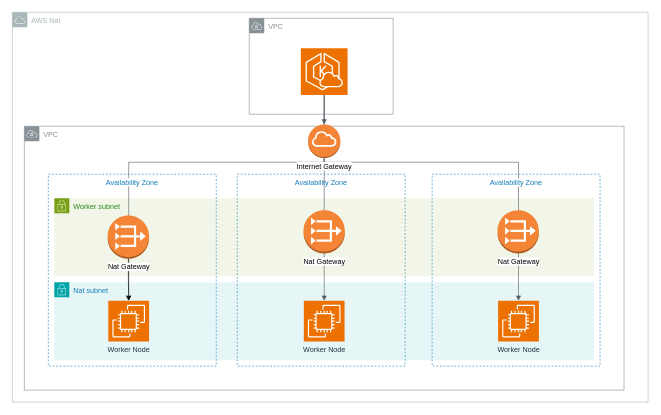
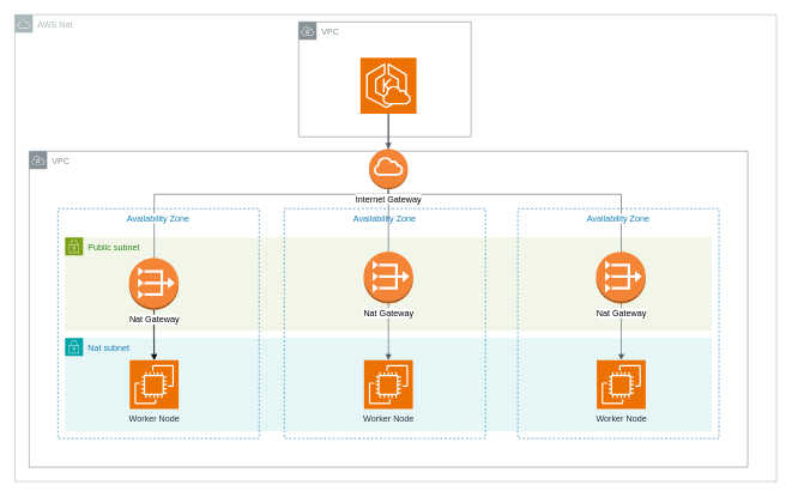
  <mxCell id="0" />
  <mxCell id="1" parent="0" />
  <mxCell id="2" value="AWS Nat" style="sketch=0;outlineConnect=0;gradientColor=none;html=1;whiteSpace=wrap;fontSize=12;fontStyle=0;shape=mxgraph.aws4.group;grIcon=mxgraph.aws4.group_aws_cloud;strokeColor=#AAB7B8;fillColor=none;verticalAlign=top;align=left;spacingLeft=30;fontColor=#AAB7B8;dashed=0;" vertex="1" parent="1"><mxGeometry x="20" y="20" width="1060" height="650" as="geometry" /></mxCell>
- <mxCell id="3" value="Worker subnet" style="points=[[0,0],[0.25,0],[0.5,0],[0.75,0],[1,0],[1,0.25],[1,0.5],[1,0.75],[1,1],[0.75,1],[0.5,1],[0.25,1],[0,1],[0,0.75],[0,0.5],[0,0.25]];outlineConnect=0;gradientColor=none;html=1;whiteSpace=wrap;fontSize=12;fontStyle=0;container=1;pointerEvents=0;collapsible=0;recursiveResize=0;shape=mxgraph.aws4.group;grIcon=mxgraph.aws4.group_security_group;grStroke=0;strokeColor=#7AA116;fillColor=#F2F6E8;verticalAlign=top;align=left;spacingLeft=30;fontColor=#248814;dashed=0;" vertex="1" parent="1"><mxGeometry x="90" y="330" width="900" height="130" as="geometry" /></mxCell>
+ <mxCell id="3" value="Public subnet" style="points=[[0,0],[0.25,0],[0.5,0],[0.75,0],[1,0],[1,0.25],[1,0.5],[1,0.75],[1,1],[0.75,1],[0.5,1],[0.25,1],[0,1],[0,0.75],[0,0.5],[0,0.25]];outlineConnect=0;gradientColor=none;html=1;whiteSpace=wrap;fontSize=12;fontStyle=0;container=1;pointerEvents=0;collapsible=0;recursiveResize=0;shape=mxgraph.aws4.group;grIcon=mxgraph.aws4.group_security_group;grStroke=0;strokeColor=#7AA116;fillColor=#F2F6E8;verticalAlign=top;align=left;spacingLeft=30;fontColor=#248814;dashed=0;" vertex="1" parent="1"><mxGeometry x="90" y="330" width="900" height="130" as="geometry" /></mxCell>
  <mxCell id="4" value="VPC" style="sketch=0;outlineConnect=0;gradientColor=none;html=1;whiteSpace=wrap;fontSize=12;fontStyle=0;shape=mxgraph.aws4.group;grIcon=mxgraph.aws4.group_vpc;strokeColor=#879196;fillColor=none;verticalAlign=top;align=left;spacingLeft=30;fontColor=#879196;dashed=0;" vertex="1" parent="1"><mxGeometry x="40" y="210" width="1000" height="440" as="geometry" /></mxCell>
  <mxCell id="5" value="VPC" style="sketch=0;outlineConnect=0;gradientColor=none;html=1;whiteSpace=wrap;fontSize=12;fontStyle=0;shape=mxgraph.aws4.group;grIcon=mxgraph.aws4.group_vpc;strokeColor=#879196;fillColor=none;verticalAlign=top;align=left;spacingLeft=30;fontColor=#879196;dashed=0;" vertex="1" parent="1"><mxGeometry x="415" y="30" width="240" height="160" as="geometry" /></mxCell>
  <mxCell id="6" value="Nat subnet" style="points=[[0,0],[0.25,0],[0.5,0],[0.75,0],[1,0],[1,0.25],[1,0.5],[1,0.75],[1,1],[0.75,1],[0.5,1],[0.25,1],[0,1],[0,0.75],[0,0.5],[0,0.25]];outlineConnect=0;gradientColor=none;html=1;whiteSpace=wrap;fontSize=12;fontStyle=0;container=1;pointerEvents=0;collapsible=0;recursiveResize=0;shape=mxgraph.aws4.group;grIcon=mxgraph.aws4.group_security_group;grStroke=0;strokeColor=#00A4A6;fillColor=#E6F6F7;verticalAlign=top;align=left;spacingLeft=30;fontColor=#147EBA;dashed=0;" vertex="1" parent="1"><mxGeometry x="90" y="470" width="900" height="130" as="geometry" /></mxCell>
  <mxCell id="7" value="" style="sketch=0;points=[[0,0,0],[0.25,0,0],[0.5,0,0],[0.75,0,0],[1,0,0],[0,1,0],[0.25,1,0],[0.5,1,0],[0.75,1,0],[1,1,0],[0,0.25,0],[0,0.5,0],[0,0.75,0],[1,0.25,0],[1,0.5,0],[1,0.75,0]];outlineConnect=0;fontColor=#232F3E;fillColor=#ED7100;strokeColor=#ffffff;dashed=0;verticalLabelPosition=bottom;verticalAlign=top;align=center;html=1;fontSize=12;fontStyle=0;aspect=fixed;shape=mxgraph.aws4.resourceIcon;resIcon=mxgraph.aws4.eks_cloud;" vertex="1" parent="1"><mxGeometry x="501" y="80" width="78" height="78" as="geometry" /></mxCell>
  <mxCell id="8" value="Availability Zone" style="fillColor=none;strokeColor=#147EBA;dashed=1;verticalAlign=top;fontStyle=0;fontColor=#147EBA;whiteSpace=wrap;html=1;" vertex="1" parent="1"><mxGeometry x="395" y="290" width="280" height="320" as="geometry" /></mxCell>
  <mxCell id="9" value="Worker Node" style="sketch=0;points=[[0,0,0],[0.25,0,0],[0.5,0,0],[0.75,0,0],[1,0,0],[0,1,0],[0.25,1,0],[0.5,1,0],[0.75,1,0],[1,1,0],[0,0.25,0],[0,0.5,0],[0,0.75,0],[1,0.25,0],[1,0.5,0],[1,0.75,0]];outlineConnect=0;fontColor=#232F3E;fillColor=#ED7100;strokeColor=#ffffff;dashed=0;verticalLabelPosition=bottom;verticalAlign=top;align=center;html=1;fontSize=12;fontStyle=0;aspect=fixed;shape=mxgraph.aws4.resourceIcon;resIcon=mxgraph.aws4.ec2;" vertex="1" parent="1"><mxGeometry x="180" y="501" width="68" height="68" as="geometry" /></mxCell>
  <mxCell id="10" value="Worker Node" style="sketch=0;points=[[0,0,0],[0.25,0,0],[0.5,0,0],[0.75,0,0],[1,0,0],[0,1,0],[0.25,1,0],[0.5,1,0],[0.75,1,0],[1,1,0],[0,0.25,0],[0,0.5,0],[0,0.75,0],[1,0.25,0],[1,0.5,0],[1,0.75,0]];outlineConnect=0;fontColor=#232F3E;fillColor=#ED7100;strokeColor=#ffffff;dashed=0;verticalLabelPosition=bottom;verticalAlign=top;align=center;html=1;fontSize=12;fontStyle=0;aspect=fixed;shape=mxgraph.aws4.resourceIcon;resIcon=mxgraph.aws4.ec2;" vertex="1" parent="1"><mxGeometry x="506" y="501" width="68" height="68" as="geometry" /></mxCell>
  <mxCell id="11" value="Worker Node" style="sketch=0;points=[[0,0,0],[0.25,0,0],[0.5,0,0],[0.75,0,0],[1,0,0],[0,1,0],[0.25,1,0],[0.5,1,0],[0.75,1,0],[1,1,0],[0,0.25,0],[0,0.5,0],[0,0.75,0],[1,0.25,0],[1,0.5,0],[1,0.75,0]];outlineConnect=0;fontColor=#232F3E;fillColor=#ED7100;strokeColor=#ffffff;dashed=0;verticalLabelPosition=bottom;verticalAlign=top;align=center;html=1;fontSize=12;fontStyle=0;aspect=fixed;shape=mxgraph.aws4.resourceIcon;resIcon=mxgraph.aws4.ec2;" vertex="1" parent="1"><mxGeometry x="830" y="501" width="68" height="68" as="geometry" /></mxCell>
  <mxCell id="12" value="" style="edgeStyle=orthogonalEdgeStyle;html=1;endArrow=none;elbow=vertical;startArrow=block;startFill=1;strokeColor=#545B64;rounded=0;exitX=0.5;exitY=0;exitDx=0;exitDy=0;exitPerimeter=0;entryX=0.5;entryY=1;entryDx=0;entryDy=0;entryPerimeter=0;" edge="1" parent="1" source="9" target="7"><mxGeometry width="100" relative="1" as="geometry"><mxPoint x="530" y="210" as="sourcePoint" /><mxPoint x="630" y="210" as="targetPoint" /><Array as="points"><mxPoint x="214" y="270" /><mxPoint x="540" y="270" /></Array></mxGeometry></mxCell>
  <mxCell id="13" value="" style="edgeStyle=orthogonalEdgeStyle;html=1;endArrow=none;elbow=vertical;startArrow=block;startFill=1;strokeColor=#545B64;rounded=0;exitX=0.5;exitY=0;exitDx=0;exitDy=0;exitPerimeter=0;entryX=0.5;entryY=1;entryDx=0;entryDy=0;entryPerimeter=0;" edge="1" parent="1" source="11" target="7"><mxGeometry width="100" relative="1" as="geometry"><mxPoint x="530" y="210" as="sourcePoint" /><mxPoint x="630" y="210" as="targetPoint" /><Array as="points"><mxPoint x="864" y="270" /><mxPoint x="540" y="270" /></Array></mxGeometry></mxCell>
  <mxCell id="14" value="&lt;span style=&quot;background-color: rgb(255, 255, 255);&quot;&gt;Availability Zone&lt;/span&gt;" style="fillColor=none;strokeColor=#147EBA;dashed=1;verticalAlign=top;fontStyle=0;fontColor=#147EBA;whiteSpace=wrap;html=1;" vertex="1" parent="1"><mxGeometry x="720" y="290" width="280" height="320" as="geometry" /></mxCell>
  <mxCell id="15" value="&lt;span style=&quot;background-color: rgb(255, 255, 255);&quot;&gt;Availability Zone&lt;/span&gt;" style="fillColor=none;strokeColor=#147EBA;dashed=1;verticalAlign=top;fontStyle=0;fontColor=#147EBA;whiteSpace=wrap;html=1;" vertex="1" parent="1"><mxGeometry x="80" y="290" width="280" height="320" as="geometry" /></mxCell>
  <mxCell id="16" value="" style="edgeStyle=orthogonalEdgeStyle;html=1;endArrow=none;elbow=vertical;startArrow=block;startFill=1;strokeColor=#545B64;rounded=0;entryX=0.5;entryY=1;entryDx=0;entryDy=0;entryPerimeter=0;exitX=0.5;exitY=0;exitDx=0;exitDy=0;exitPerimeter=0;" edge="1" parent="1" source="19" target="7"><mxGeometry width="100" relative="1" as="geometry"><mxPoint x="550" y="400" as="sourcePoint" /><mxPoint x="650" y="400" as="targetPoint" /></mxGeometry></mxCell>
  <mxCell id="17" value="&lt;span style=&quot;background-color: rgb(255, 255, 255);&quot;&gt;Nat Gateway&lt;/span&gt;" style="outlineConnect=0;dashed=0;verticalLabelPosition=bottom;verticalAlign=top;align=center;html=1;shape=mxgraph.aws3.vpc_nat_gateway;fillColor=#F58536;gradientColor=none;" vertex="1" parent="1"><mxGeometry x="829" y="350" width="69" height="72" as="geometry" /></mxCell>
  <mxCell id="18" value="" style="edgeStyle=orthogonalEdgeStyle;html=1;endArrow=none;elbow=vertical;startArrow=block;startFill=1;strokeColor=#545B64;rounded=0;entryX=0.5;entryY=1;entryDx=0;entryDy=0;entryPerimeter=0;exitX=0.5;exitY=0;exitDx=0;exitDy=0;exitPerimeter=0;" edge="1" parent="1" source="10" target="19"><mxGeometry width="100" relative="1" as="geometry"><mxPoint x="540" y="501" as="sourcePoint" /><mxPoint x="540" y="158" as="targetPoint" /></mxGeometry></mxCell>
  <mxCell id="19" value="&lt;span style=&quot;background-color: rgb(255, 255, 255);&quot;&gt;Internet Gateway&lt;/span&gt;" style="outlineConnect=0;dashed=0;verticalLabelPosition=bottom;verticalAlign=top;align=center;html=1;shape=mxgraph.aws3.internet_gateway;fillColor=#F58536;gradientColor=none;" vertex="1" parent="1"><mxGeometry x="513" y="207" width="54" height="56.34" as="geometry" /></mxCell>
  <mxCell id="20" value="&lt;span style=&quot;background-color: rgb(255, 255, 255);&quot;&gt;Nat Gateway&lt;/span&gt;" style="outlineConnect=0;dashed=0;verticalLabelPosition=bottom;verticalAlign=top;align=center;html=1;shape=mxgraph.aws3.vpc_nat_gateway;fillColor=#F58536;gradientColor=none;" vertex="1" parent="1"><mxGeometry x="505.5" y="350" width="69" height="72" as="geometry" /></mxCell>
  <mxCell id="21" value="" style="edgeStyle=orthogonalEdgeStyle;rounded=0;orthogonalLoop=1;jettySize=auto;html=1;" edge="1" parent="1" source="22" target="9"><mxGeometry relative="1" as="geometry" /></mxCell>
  <mxCell id="22" value="&lt;span style=&quot;background-color: rgb(255, 255, 255);&quot;&gt;Nat Gateway&lt;/span&gt;" style="outlineConnect=0;dashed=0;verticalLabelPosition=bottom;verticalAlign=top;align=center;html=1;shape=mxgraph.aws3.vpc_nat_gateway;fillColor=#F58536;gradientColor=none;" vertex="1" parent="1"><mxGeometry x="179" y="359" width="69" height="72" as="geometry" /></mxCell>
